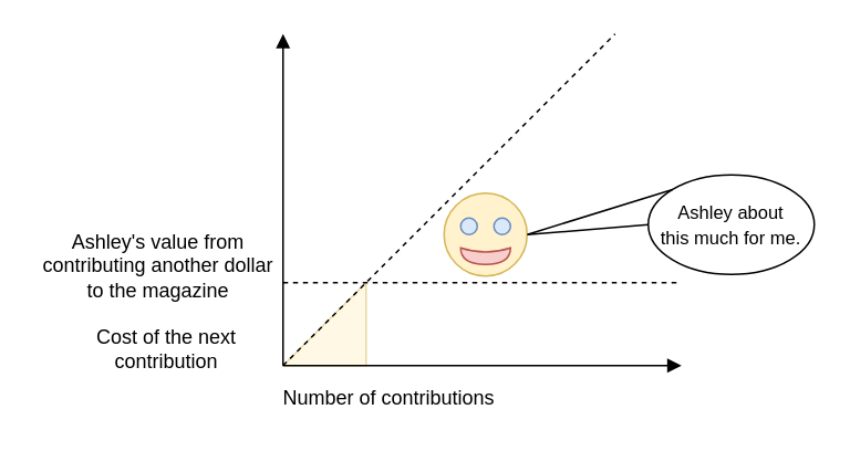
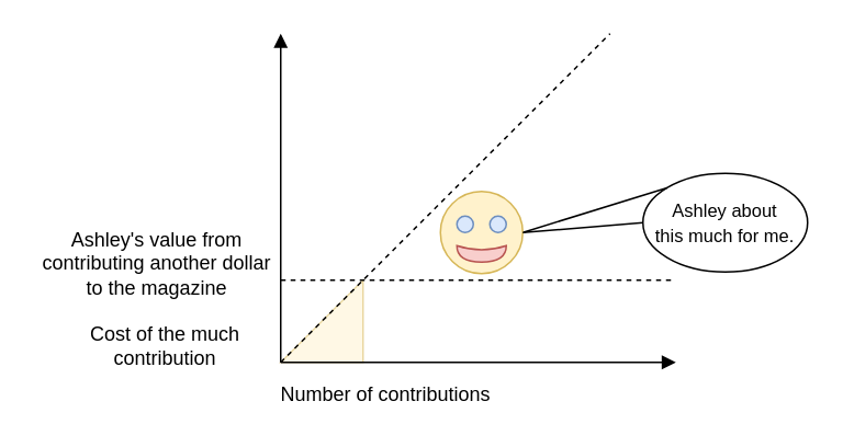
  <mxCell id="0" />
  <mxCell id="1" parent="0" />
  <mxCell id="2" value="" style="shape=card;whiteSpace=wrap;html=1;fillColor=#fff2cc;opacity=50;size=124;strokeColor=#d6b656;" vertex="1" parent="1"><mxGeometry x="170" y="170" width="50" height="50" as="geometry" /></mxCell>
  <mxCell id="3" value="" style="endArrow=block;html=1;endFill=1;" edge="1" parent="1"><mxGeometry width="50" height="50" relative="1" as="geometry"><mxPoint x="170" y="220" as="sourcePoint" /><mxPoint x="170" y="20" as="targetPoint" /></mxGeometry></mxCell>
  <mxCell id="4" value="" style="endArrow=block;html=1;endFill=1;" edge="1" parent="1"><mxGeometry width="50" height="50" relative="1" as="geometry"><mxPoint x="170" y="220" as="sourcePoint" /><mxPoint x="410" y="220" as="targetPoint" /></mxGeometry></mxCell>
  <mxCell id="5" value="" style="endArrow=none;html=1;dashed=1;exitX=0;exitY=1;exitDx=0;exitDy=0;exitPerimeter=0;" edge="1" parent="1"><mxGeometry width="50" height="50" relative="1" as="geometry"><mxPoint x="170" y="220" as="sourcePoint" /><mxPoint x="370" y="20" as="targetPoint" /></mxGeometry></mxCell>
  <mxCell id="6" value="" style="endArrow=none;dashed=1;html=1;" edge="1" parent="1"><mxGeometry width="50" height="50" relative="1" as="geometry"><mxPoint x="170" y="170" as="sourcePoint" /><mxPoint x="410" y="170" as="targetPoint" /></mxGeometry></mxCell>
  <mxCell id="7" value="Number of contributions" style="text;html=1;strokeColor=none;fillColor=none;align=center;verticalAlign=middle;whiteSpace=wrap;rounded=0;" vertex="1" parent="1"><mxGeometry x="168" y="230" width="132" height="20" as="geometry" /></mxCell>
- <mxCell id="8" value="Cost of the next contribution" style="text;html=1;strokeColor=none;fillColor=none;align=center;verticalAlign=middle;whiteSpace=wrap;rounded=0;" vertex="1" parent="1"><mxGeometry x="30" y="200" width="140" height="20" as="geometry" /></mxCell>
+ <mxCell id="8" value="Cost of the much contribution" style="text;html=1;strokeColor=none;fillColor=none;align=center;verticalAlign=middle;whiteSpace=wrap;rounded=0;" vertex="1" parent="1"><mxGeometry x="30" y="200" width="140" height="20" as="geometry" /></mxCell>
  <mxCell id="9" value="Ashley's value from contributing another dollar to the magazine" style="text;html=1;strokeColor=none;fillColor=none;align=center;verticalAlign=middle;whiteSpace=wrap;rounded=0;" vertex="1" parent="1"><mxGeometry x="20" y="150" width="150" height="20" as="geometry" /></mxCell>
  <mxCell id="10" style="edgeStyle=none;rounded=0;orthogonalLoop=1;jettySize=auto;html=1;exitX=1;exitY=0.5;exitDx=0;exitDy=0;entryX=0;entryY=0;entryDx=0;entryDy=0;endArrow=none;endFill=0;" edge="1" parent="1" source="11" target="15"><mxGeometry relative="1" as="geometry" /></mxCell>
  <mxCell id="11" value="" style="ellipse;whiteSpace=wrap;html=1;aspect=fixed;fontFamily=Helvetica;fontSize=12;fontColor=#000000;align=center;strokeColor=#d6b656;fillColor=#fff2cc;" vertex="1" parent="1"><mxGeometry x="267" y="116" width="50" height="50" as="geometry" /></mxCell>
  <mxCell id="12" value="" style="ellipse;whiteSpace=wrap;html=1;fillColor=#dae8fc;strokeColor=#6c8ebf;" vertex="1" parent="1"><mxGeometry x="277" y="131" width="10" height="10" as="geometry" /></mxCell>
  <mxCell id="13" value="" style="ellipse;whiteSpace=wrap;html=1;fillColor=#dae8fc;strokeColor=#6c8ebf;" vertex="1" parent="1"><mxGeometry x="297" y="131" width="10" height="10" as="geometry" /></mxCell>
  <mxCell id="14" value="" style="shape=xor;whiteSpace=wrap;html=1;fillColor=#f8cecc;direction=south;strokeColor=#b85450;" vertex="1" parent="1"><mxGeometry x="277" y="149" width="30" height="10" as="geometry" /></mxCell>
  <mxCell id="15" value="&lt;div&gt;&lt;font style=&quot;font-size: 11px&quot;&gt;Ashley about&lt;/font&gt;&lt;/div&gt;&lt;div&gt;&lt;font style=&quot;font-size: 11px&quot;&gt;this much for me.&lt;/font&gt;&lt;/div&gt;" style="ellipse;whiteSpace=wrap;html=1;fillColor=none;" vertex="1" parent="1"><mxGeometry x="390" y="105" width="100" height="60" as="geometry" /></mxCell>
  <mxCell id="16" style="edgeStyle=none;rounded=0;orthogonalLoop=1;jettySize=auto;html=1;exitX=1;exitY=0.5;exitDx=0;exitDy=0;entryX=0;entryY=0.5;entryDx=0;entryDy=0;endArrow=none;endFill=0;" edge="1" parent="1" source="11" target="15"><mxGeometry relative="1" as="geometry"><mxPoint x="227.678" y="137.322" as="sourcePoint" /><mxPoint x="250" y="90" as="targetPoint" /></mxGeometry></mxCell>
